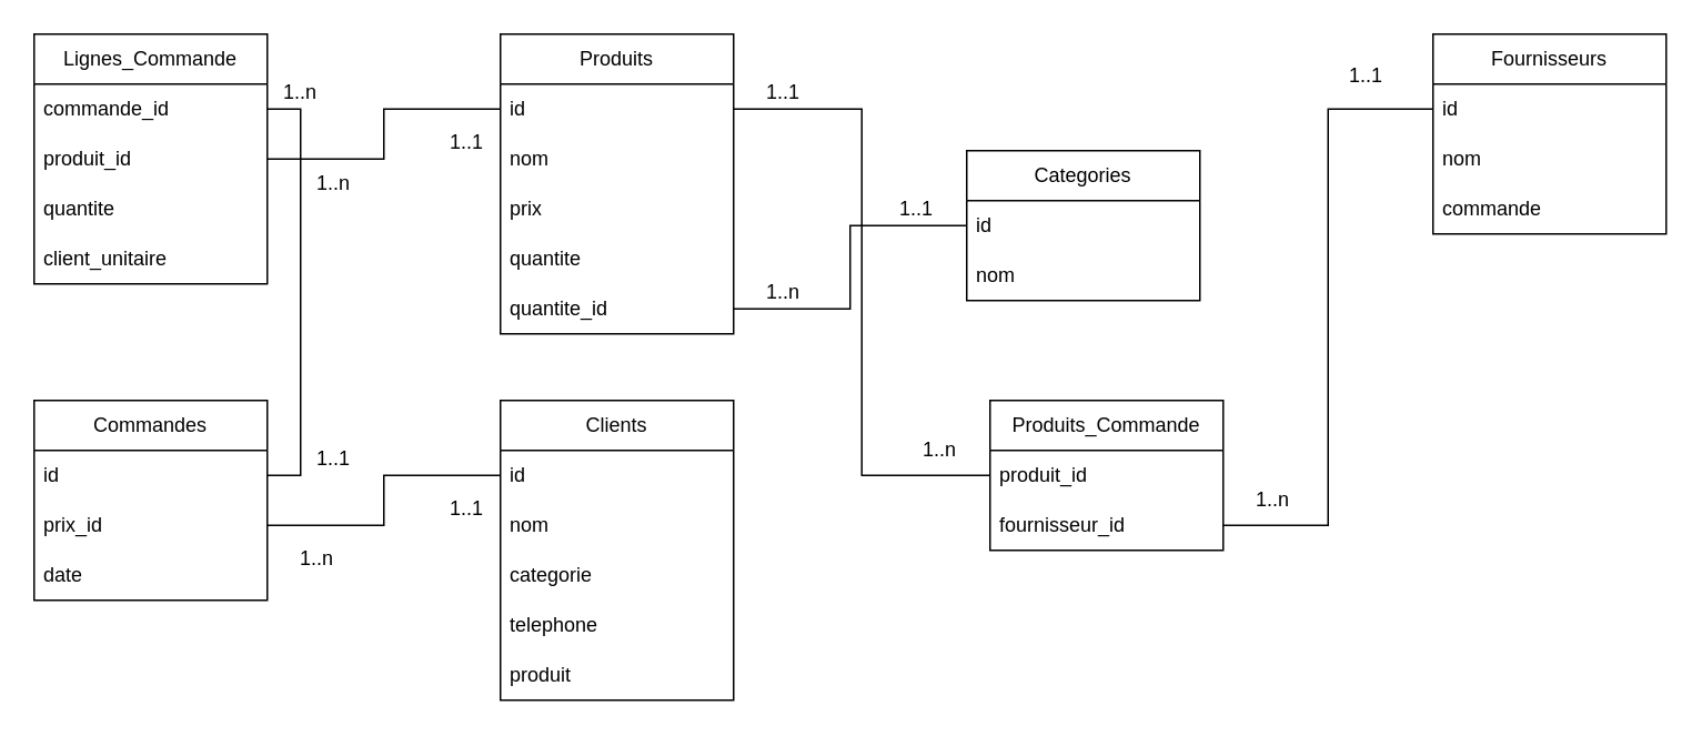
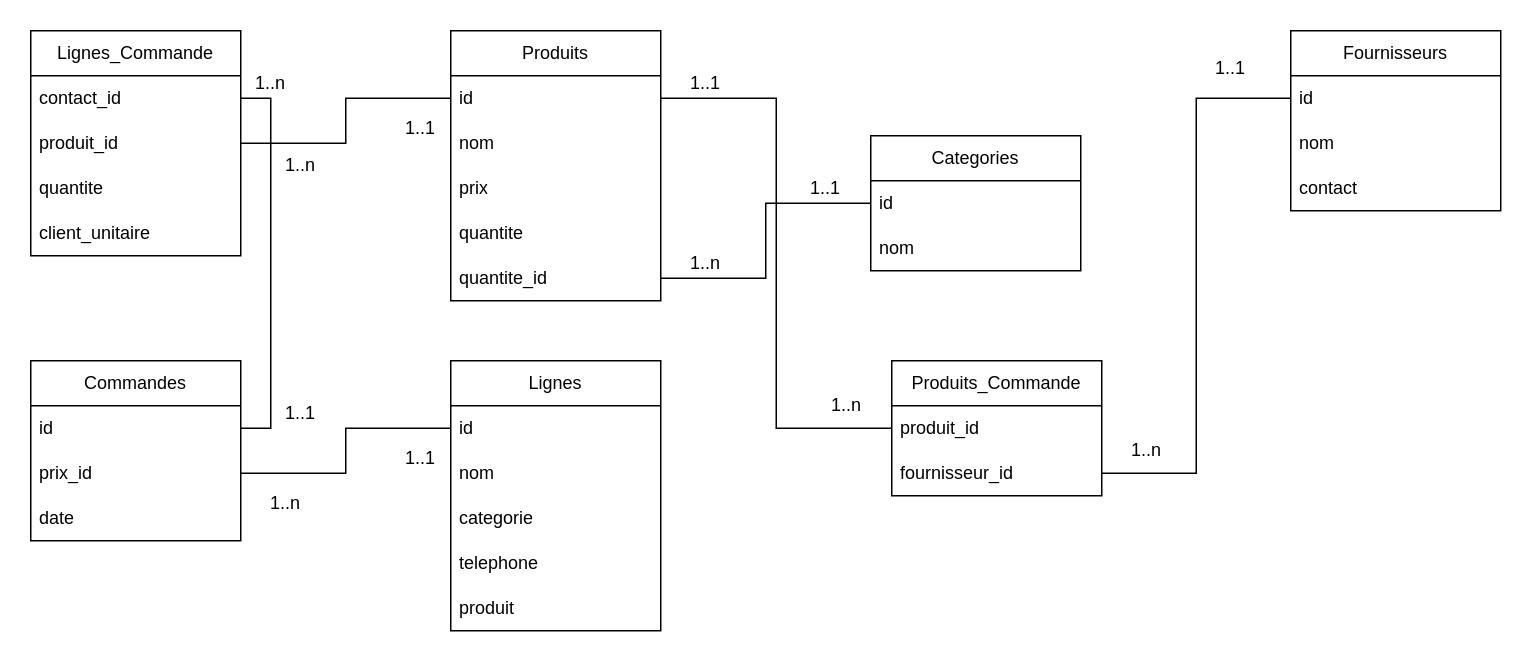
  <mxCell id="0" />
  <mxCell id="1" parent="0" />
  <mxCell id="2" value="Produits" style="swimlane;fontStyle=0;childLayout=stackLayout;horizontal=1;startSize=30;horizontalStack=0;resizeParent=1;resizeParentMax=0;resizeLast=0;collapsible=1;marginBottom=0;whiteSpace=wrap;html=1;" vertex="1" parent="1"><mxGeometry x="300" y="20" width="140" height="180" as="geometry" /></mxCell>
  <mxCell id="3" value="id" style="text;strokeColor=none;fillColor=none;align=left;verticalAlign=middle;spacingLeft=4;spacingRight=4;overflow=hidden;points=[[0,0.5],[1,0.5]];portConstraint=eastwest;rotatable=0;whiteSpace=wrap;html=1;" vertex="1" parent="2"><mxGeometry y="30" width="140" height="30" as="geometry" /></mxCell>
  <mxCell id="4" value="nom" style="text;strokeColor=none;fillColor=none;align=left;verticalAlign=middle;spacingLeft=4;spacingRight=4;overflow=hidden;points=[[0,0.5],[1,0.5]];portConstraint=eastwest;rotatable=0;whiteSpace=wrap;html=1;" vertex="1" parent="2"><mxGeometry y="60" width="140" height="30" as="geometry" /></mxCell>
  <mxCell id="5" value="prix" style="text;strokeColor=none;fillColor=none;align=left;verticalAlign=middle;spacingLeft=4;spacingRight=4;overflow=hidden;points=[[0,0.5],[1,0.5]];portConstraint=eastwest;rotatable=0;whiteSpace=wrap;html=1;" vertex="1" parent="2"><mxGeometry y="90" width="140" height="30" as="geometry" /></mxCell>
  <mxCell id="6" value="quantite" style="text;strokeColor=none;fillColor=none;align=left;verticalAlign=middle;spacingLeft=4;spacingRight=4;overflow=hidden;points=[[0,0.5],[1,0.5]];portConstraint=eastwest;rotatable=0;whiteSpace=wrap;html=1;" vertex="1" parent="2"><mxGeometry y="120" width="140" height="30" as="geometry" /></mxCell>
  <mxCell id="7" value="quantite_id" style="text;strokeColor=none;fillColor=none;align=left;verticalAlign=middle;spacingLeft=4;spacingRight=4;overflow=hidden;points=[[0,0.5],[1,0.5]];portConstraint=eastwest;rotatable=0;whiteSpace=wrap;html=1;" vertex="1" parent="2"><mxGeometry y="150" width="140" height="30" as="geometry" /></mxCell>
  <mxCell id="8" value="Categories" style="swimlane;fontStyle=0;childLayout=stackLayout;horizontal=1;startSize=30;horizontalStack=0;resizeParent=1;resizeParentMax=0;resizeLast=0;collapsible=1;marginBottom=0;whiteSpace=wrap;html=1;" vertex="1" parent="1"><mxGeometry x="580" y="90" width="140" height="90" as="geometry" /></mxCell>
  <mxCell id="9" value="id" style="text;strokeColor=none;fillColor=none;align=left;verticalAlign=middle;spacingLeft=4;spacingRight=4;overflow=hidden;points=[[0,0.5],[1,0.5]];portConstraint=eastwest;rotatable=0;whiteSpace=wrap;html=1;" vertex="1" parent="8"><mxGeometry y="30" width="140" height="30" as="geometry" /></mxCell>
  <mxCell id="10" value="nom" style="text;strokeColor=none;fillColor=none;align=left;verticalAlign=middle;spacingLeft=4;spacingRight=4;overflow=hidden;points=[[0,0.5],[1,0.5]];portConstraint=eastwest;rotatable=0;whiteSpace=wrap;html=1;" vertex="1" parent="8"><mxGeometry y="60" width="140" height="30" as="geometry" /></mxCell>
  <mxCell id="11" value="Fournisseurs" style="swimlane;fontStyle=0;childLayout=stackLayout;horizontal=1;startSize=30;horizontalStack=0;resizeParent=1;resizeParentMax=0;resizeLast=0;collapsible=1;marginBottom=0;whiteSpace=wrap;html=1;" vertex="1" parent="1"><mxGeometry x="860" y="20" width="140" height="120" as="geometry" /></mxCell>
  <mxCell id="12" value="id" style="text;strokeColor=none;fillColor=none;align=left;verticalAlign=middle;spacingLeft=4;spacingRight=4;overflow=hidden;points=[[0,0.5],[1,0.5]];portConstraint=eastwest;rotatable=0;whiteSpace=wrap;html=1;" vertex="1" parent="11"><mxGeometry y="30" width="140" height="30" as="geometry" /></mxCell>
  <mxCell id="13" value="nom" style="text;strokeColor=none;fillColor=none;align=left;verticalAlign=middle;spacingLeft=4;spacingRight=4;overflow=hidden;points=[[0,0.5],[1,0.5]];portConstraint=eastwest;rotatable=0;whiteSpace=wrap;html=1;" vertex="1" parent="11"><mxGeometry y="60" width="140" height="30" as="geometry" /></mxCell>
- <mxCell id="14" value="commande" style="text;strokeColor=none;fillColor=none;align=left;verticalAlign=middle;spacingLeft=4;spacingRight=4;overflow=hidden;points=[[0,0.5],[1,0.5]];portConstraint=eastwest;rotatable=0;whiteSpace=wrap;html=1;" vertex="1" parent="11"><mxGeometry y="90" width="140" height="30" as="geometry" /></mxCell>
+ <mxCell id="14" value="contact" style="text;strokeColor=none;fillColor=none;align=left;verticalAlign=middle;spacingLeft=4;spacingRight=4;overflow=hidden;points=[[0,0.5],[1,0.5]];portConstraint=eastwest;rotatable=0;whiteSpace=wrap;html=1;" vertex="1" parent="11"><mxGeometry y="90" width="140" height="30" as="geometry" /></mxCell>
  <mxCell id="15" value="Produits_Commande" style="swimlane;fontStyle=0;childLayout=stackLayout;horizontal=1;startSize=30;horizontalStack=0;resizeParent=1;resizeParentMax=0;resizeLast=0;collapsible=1;marginBottom=0;whiteSpace=wrap;html=1;" vertex="1" parent="1"><mxGeometry x="594" y="240" width="140" height="90" as="geometry" /></mxCell>
  <mxCell id="16" value="produit_id" style="text;strokeColor=none;fillColor=none;align=left;verticalAlign=middle;spacingLeft=4;spacingRight=4;overflow=hidden;points=[[0,0.5],[1,0.5]];portConstraint=eastwest;rotatable=0;whiteSpace=wrap;html=1;" vertex="1" parent="15"><mxGeometry y="30" width="140" height="30" as="geometry" /></mxCell>
  <mxCell id="17" value="fournisseur_id" style="text;strokeColor=none;fillColor=none;align=left;verticalAlign=middle;spacingLeft=4;spacingRight=4;overflow=hidden;points=[[0,0.5],[1,0.5]];portConstraint=eastwest;rotatable=0;whiteSpace=wrap;html=1;" vertex="1" parent="15"><mxGeometry y="60" width="140" height="30" as="geometry" /></mxCell>
- <mxCell id="18" value="Clients" style="swimlane;fontStyle=0;childLayout=stackLayout;horizontal=1;startSize=30;horizontalStack=0;resizeParent=1;resizeParentMax=0;resizeLast=0;collapsible=1;marginBottom=0;whiteSpace=wrap;html=1;" vertex="1" parent="1"><mxGeometry x="300" y="240" width="140" height="180" as="geometry" /></mxCell>
+ <mxCell id="18" value="Lignes" style="swimlane;fontStyle=0;childLayout=stackLayout;horizontal=1;startSize=30;horizontalStack=0;resizeParent=1;resizeParentMax=0;resizeLast=0;collapsible=1;marginBottom=0;whiteSpace=wrap;html=1;" vertex="1" parent="1"><mxGeometry x="300" y="240" width="140" height="180" as="geometry" /></mxCell>
  <mxCell id="19" value="id" style="text;strokeColor=none;fillColor=none;align=left;verticalAlign=middle;spacingLeft=4;spacingRight=4;overflow=hidden;points=[[0,0.5],[1,0.5]];portConstraint=eastwest;rotatable=0;whiteSpace=wrap;html=1;" vertex="1" parent="18"><mxGeometry y="30" width="140" height="30" as="geometry" /></mxCell>
  <mxCell id="20" value="nom" style="text;strokeColor=none;fillColor=none;align=left;verticalAlign=middle;spacingLeft=4;spacingRight=4;overflow=hidden;points=[[0,0.5],[1,0.5]];portConstraint=eastwest;rotatable=0;whiteSpace=wrap;html=1;" vertex="1" parent="18"><mxGeometry y="60" width="140" height="30" as="geometry" /></mxCell>
  <mxCell id="21" value="categorie" style="text;strokeColor=none;fillColor=none;align=left;verticalAlign=middle;spacingLeft=4;spacingRight=4;overflow=hidden;points=[[0,0.5],[1,0.5]];portConstraint=eastwest;rotatable=0;whiteSpace=wrap;html=1;" vertex="1" parent="18"><mxGeometry y="90" width="140" height="30" as="geometry" /></mxCell>
  <mxCell id="22" value="telephone" style="text;strokeColor=none;fillColor=none;align=left;verticalAlign=middle;spacingLeft=4;spacingRight=4;overflow=hidden;points=[[0,0.5],[1,0.5]];portConstraint=eastwest;rotatable=0;whiteSpace=wrap;html=1;" vertex="1" parent="18"><mxGeometry y="120" width="140" height="30" as="geometry" /></mxCell>
  <mxCell id="23" value="produit" style="text;strokeColor=none;fillColor=none;align=left;verticalAlign=middle;spacingLeft=4;spacingRight=4;overflow=hidden;points=[[0,0.5],[1,0.5]];portConstraint=eastwest;rotatable=0;whiteSpace=wrap;html=1;" vertex="1" parent="18"><mxGeometry y="150" width="140" height="30" as="geometry" /></mxCell>
  <mxCell id="24" value="Commandes" style="swimlane;fontStyle=0;childLayout=stackLayout;horizontal=1;startSize=30;horizontalStack=0;resizeParent=1;resizeParentMax=0;resizeLast=0;collapsible=1;marginBottom=0;whiteSpace=wrap;html=1;" vertex="1" parent="1"><mxGeometry x="20" y="240" width="140" height="120" as="geometry" /></mxCell>
  <mxCell id="25" value="id" style="text;strokeColor=none;fillColor=none;align=left;verticalAlign=middle;spacingLeft=4;spacingRight=4;overflow=hidden;points=[[0,0.5],[1,0.5]];portConstraint=eastwest;rotatable=0;whiteSpace=wrap;html=1;" vertex="1" parent="24"><mxGeometry y="30" width="140" height="30" as="geometry" /></mxCell>
  <mxCell id="26" value="prix_id" style="text;strokeColor=none;fillColor=none;align=left;verticalAlign=middle;spacingLeft=4;spacingRight=4;overflow=hidden;points=[[0,0.5],[1,0.5]];portConstraint=eastwest;rotatable=0;whiteSpace=wrap;html=1;" vertex="1" parent="24"><mxGeometry y="60" width="140" height="30" as="geometry" /></mxCell>
  <mxCell id="27" value="date" style="text;strokeColor=none;fillColor=none;align=left;verticalAlign=middle;spacingLeft=4;spacingRight=4;overflow=hidden;points=[[0,0.5],[1,0.5]];portConstraint=eastwest;rotatable=0;whiteSpace=wrap;html=1;" vertex="1" parent="24"><mxGeometry y="90" width="140" height="30" as="geometry" /></mxCell>
  <mxCell id="28" value="Lignes_Commande" style="swimlane;fontStyle=0;childLayout=stackLayout;horizontal=1;startSize=30;horizontalStack=0;resizeParent=1;resizeParentMax=0;resizeLast=0;collapsible=1;marginBottom=0;whiteSpace=wrap;html=1;" vertex="1" parent="1"><mxGeometry x="20" y="20" width="140" height="150" as="geometry" /></mxCell>
- <mxCell id="29" value="commande_id" style="text;strokeColor=none;fillColor=none;align=left;verticalAlign=middle;spacingLeft=4;spacingRight=4;overflow=hidden;points=[[0,0.5],[1,0.5]];portConstraint=eastwest;rotatable=0;whiteSpace=wrap;html=1;" vertex="1" parent="28"><mxGeometry y="30" width="140" height="30" as="geometry" /></mxCell>
+ <mxCell id="29" value="contact_id" style="text;strokeColor=none;fillColor=none;align=left;verticalAlign=middle;spacingLeft=4;spacingRight=4;overflow=hidden;points=[[0,0.5],[1,0.5]];portConstraint=eastwest;rotatable=0;whiteSpace=wrap;html=1;" vertex="1" parent="28"><mxGeometry y="30" width="140" height="30" as="geometry" /></mxCell>
  <mxCell id="30" value="produit_id" style="text;strokeColor=none;fillColor=none;align=left;verticalAlign=middle;spacingLeft=4;spacingRight=4;overflow=hidden;points=[[0,0.5],[1,0.5]];portConstraint=eastwest;rotatable=0;whiteSpace=wrap;html=1;" vertex="1" parent="28"><mxGeometry y="60" width="140" height="30" as="geometry" /></mxCell>
  <mxCell id="31" value="quantite" style="text;strokeColor=none;fillColor=none;align=left;verticalAlign=middle;spacingLeft=4;spacingRight=4;overflow=hidden;points=[[0,0.5],[1,0.5]];portConstraint=eastwest;rotatable=0;whiteSpace=wrap;html=1;" vertex="1" parent="28"><mxGeometry y="90" width="140" height="30" as="geometry" /></mxCell>
  <mxCell id="32" value="client_unitaire" style="text;strokeColor=none;fillColor=none;align=left;verticalAlign=middle;spacingLeft=4;spacingRight=4;overflow=hidden;points=[[0,0.5],[1,0.5]];portConstraint=eastwest;rotatable=0;whiteSpace=wrap;html=1;" vertex="1" parent="28"><mxGeometry y="120" width="140" height="30" as="geometry" /></mxCell>
  <mxCell id="33" style="edgeStyle=orthogonalEdgeStyle;rounded=0;orthogonalLoop=1;jettySize=auto;html=1;exitX=1;exitY=0.5;exitDx=0;exitDy=0;entryX=0;entryY=0.5;entryDx=0;entryDy=0;endArrow=none;startFill=0;" edge="1" parent="1" source="30" target="3"><mxGeometry relative="1" as="geometry" /></mxCell>
  <mxCell id="34" style="edgeStyle=orthogonalEdgeStyle;rounded=0;orthogonalLoop=1;jettySize=auto;html=1;exitX=1;exitY=0.5;exitDx=0;exitDy=0;entryX=1;entryY=0.5;entryDx=0;entryDy=0;endArrow=none;startFill=0;" edge="1" parent="1" source="29" target="25"><mxGeometry relative="1" as="geometry" /></mxCell>
  <mxCell id="35" style="edgeStyle=orthogonalEdgeStyle;rounded=0;orthogonalLoop=1;jettySize=auto;html=1;exitX=1;exitY=0.5;exitDx=0;exitDy=0;entryX=0;entryY=0.5;entryDx=0;entryDy=0;endArrow=none;startFill=0;" edge="1" parent="1" source="26" target="19"><mxGeometry relative="1" as="geometry" /></mxCell>
  <mxCell id="36" style="edgeStyle=orthogonalEdgeStyle;rounded=0;orthogonalLoop=1;jettySize=auto;html=1;exitX=0;exitY=0.5;exitDx=0;exitDy=0;entryX=1;entryY=0.5;entryDx=0;entryDy=0;endArrow=none;startFill=0;" edge="1" parent="1" source="16" target="3"><mxGeometry relative="1" as="geometry" /></mxCell>
  <mxCell id="37" style="edgeStyle=orthogonalEdgeStyle;rounded=0;orthogonalLoop=1;jettySize=auto;html=1;exitX=1;exitY=0.5;exitDx=0;exitDy=0;entryX=0;entryY=0.5;entryDx=0;entryDy=0;endArrow=none;startFill=0;" edge="1" parent="1" source="17" target="12"><mxGeometry relative="1" as="geometry" /></mxCell>
  <mxCell id="38" style="edgeStyle=orthogonalEdgeStyle;rounded=0;orthogonalLoop=1;jettySize=auto;html=1;exitX=1;exitY=0.5;exitDx=0;exitDy=0;entryX=0;entryY=0.5;entryDx=0;entryDy=0;endArrow=none;startFill=0;" edge="1" parent="1" source="7" target="9"><mxGeometry relative="1" as="geometry" /></mxCell>
  <mxCell id="39" value="1..1" style="text;html=1;align=center;verticalAlign=middle;whiteSpace=wrap;rounded=0;" vertex="1" parent="1"><mxGeometry x="170" y="260" width="60" height="30" as="geometry" /></mxCell>
  <mxCell id="40" value="1..n" style="text;html=1;align=center;verticalAlign=middle;whiteSpace=wrap;rounded=0;" vertex="1" parent="1"><mxGeometry x="150" y="40" width="60" height="30" as="geometry" /></mxCell>
  <mxCell id="41" value="1..n" style="text;html=1;align=center;verticalAlign=middle;whiteSpace=wrap;rounded=0;" vertex="1" parent="1"><mxGeometry x="170" y="95" width="60" height="30" as="geometry" /></mxCell>
  <mxCell id="42" value="1..1" style="text;html=1;align=center;verticalAlign=middle;whiteSpace=wrap;rounded=0;" vertex="1" parent="1"><mxGeometry x="250" y="70" width="60" height="30" as="geometry" /></mxCell>
  <mxCell id="43" value="1..n" style="text;html=1;align=center;verticalAlign=middle;whiteSpace=wrap;rounded=0;" vertex="1" parent="1"><mxGeometry x="160" y="320" width="60" height="30" as="geometry" /></mxCell>
  <mxCell id="44" value="1..1" style="text;html=1;align=center;verticalAlign=middle;whiteSpace=wrap;rounded=0;" vertex="1" parent="1"><mxGeometry x="250" y="290" width="60" height="30" as="geometry" /></mxCell>
  <mxCell id="45" value="1..n" style="text;html=1;align=center;verticalAlign=middle;whiteSpace=wrap;rounded=0;" vertex="1" parent="1"><mxGeometry x="534" y="255" width="60" height="30" as="geometry" /></mxCell>
  <mxCell id="46" value="1..n" style="text;html=1;align=center;verticalAlign=middle;whiteSpace=wrap;rounded=0;" vertex="1" parent="1"><mxGeometry x="734" y="285" width="60" height="30" as="geometry" /></mxCell>
  <mxCell id="47" value="1..1" style="text;html=1;align=center;verticalAlign=middle;whiteSpace=wrap;rounded=0;" vertex="1" parent="1"><mxGeometry x="440" y="40" width="60" height="30" as="geometry" /></mxCell>
  <mxCell id="48" value="1..1" style="text;html=1;align=center;verticalAlign=middle;whiteSpace=wrap;rounded=0;" vertex="1" parent="1"><mxGeometry x="790" y="30" width="60" height="30" as="geometry" /></mxCell>
  <mxCell id="49" value="1..1" style="text;html=1;align=center;verticalAlign=middle;whiteSpace=wrap;rounded=0;" vertex="1" parent="1"><mxGeometry x="520" y="110" width="60" height="30" as="geometry" /></mxCell>
  <mxCell id="50" value="1..n" style="text;html=1;align=center;verticalAlign=middle;whiteSpace=wrap;rounded=0;" vertex="1" parent="1"><mxGeometry x="440" y="160" width="60" height="30" as="geometry" /></mxCell>
